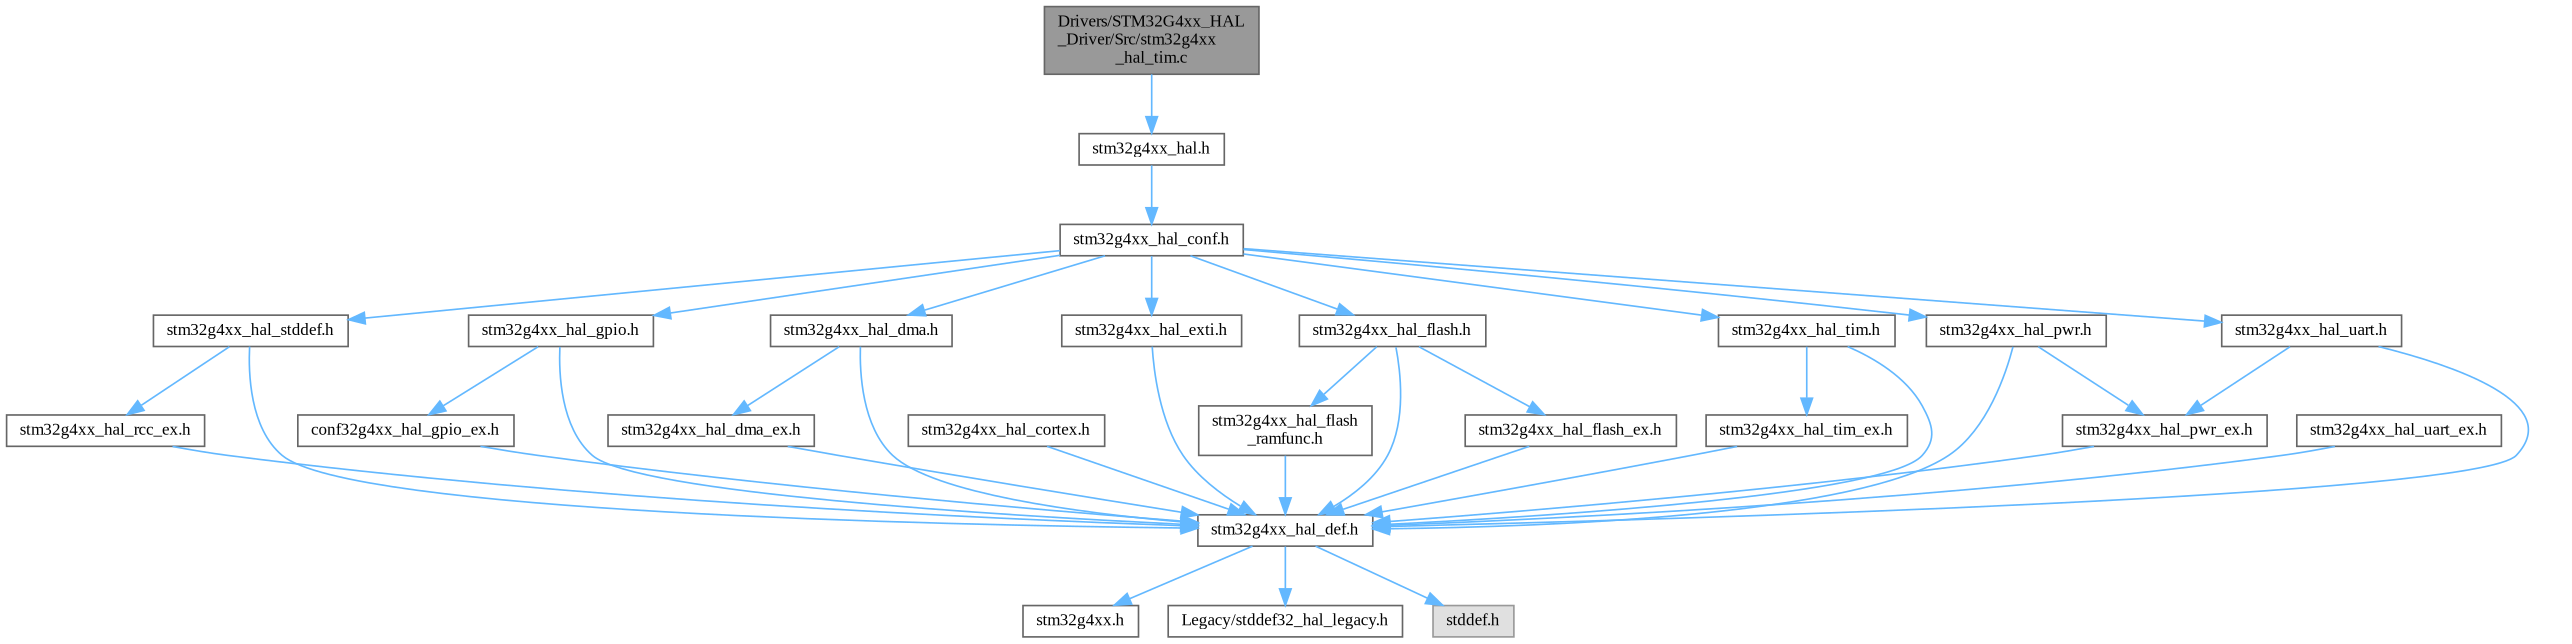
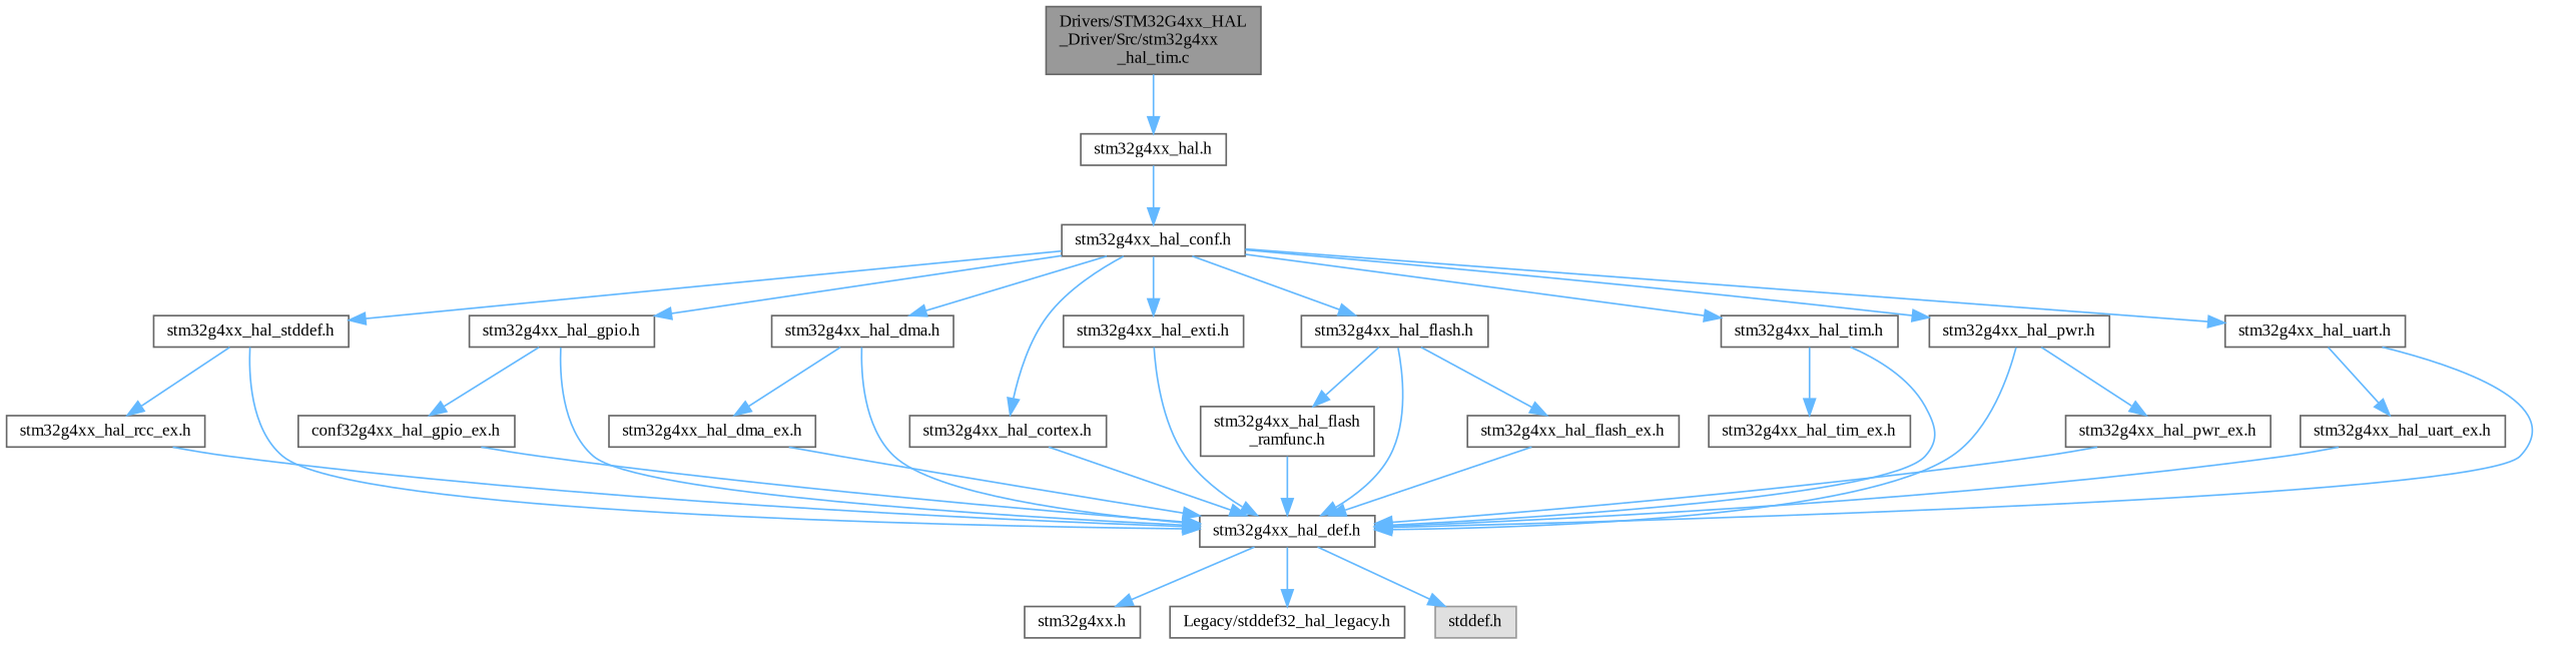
  digraph {
    fontname="Liberation Serif"
    node [color=grey40 fillcolor=white fontname="Liberation Serif" fontsize=10 shape=box style=filled]
    edge [color=steelblue1 fontname="Liberation Serif" fontsize=10 labelfontname=Helvetica labelfontsize=10 style=solid]
    n1 [color=gray40 fillcolor=grey60 fontcolor=black height=0.2 label="Drivers/STM32G4xx_HAL\l_Driver/Src/stm32g4xx\l_hal_tim.c" width=0.4]
    n2 [height=0.2 label="stm32g4xx_hal.h" width=0.4]
    n3 [height=0.2 label="stm32g4xx_hal_conf.h" width=0.4]
    n4 [height=0.2 label="stm32g4xx_hal_stddef.h" width=0.4]
    n5 [height=0.2 label="stm32g4xx_hal_gpio.h" width=0.4]
    n6 [height=0.2 label="stm32g4xx_hal_dma.h" width=0.4]
    n7 [height=0.2 label="stm32g4xx_hal_cortex.h" width=0.4]
    n8 [height=0.2 label="stm32g4xx_hal_exti.h" width=0.4]
    n9 [height=0.2 label="stm32g4xx_hal_flash.h" width=0.4]
    n10 [height=0.2 label="stm32g4xx_hal_pwr.h" width=0.4]
    n11 [height=0.2 label="stm32g4xx_hal_tim.h" width=0.4]
    n12 [height=0.2 label="stm32g4xx_hal_uart.h" width=0.4]
    n13 [height=0.2 label="stm32g4xx_hal_def.h" width=0.4]
    n14 [height=0.2 label="stm32g4xx_hal_rcc_ex.h" width=0.4]
    n15 [height=0.2 label="conf32g4xx_hal_gpio_ex.h" width=0.4]
    n16 [height=0.2 label="stm32g4xx_hal_dma_ex.h" width=0.4]
    n17 [height=0.2 label="stm32g4xx_hal_flash_ex.h" width=0.4]
    n18 [height=0.2 label="stm32g4xx_hal_flash\l_ramfunc.h" width=0.4]
    n19 [height=0.2 label="stm32g4xx_hal_pwr_ex.h" width=0.4]
    n20 [height=0.2 label="stm32g4xx_hal_tim_ex.h" width=0.4]
    n21 [height=0.2 label="stm32g4xx_hal_uart_ex.h" width=0.4]
    n22 [height=0.2 label="stm32g4xx.h" width=0.4]
    n23 [height=0.2 label="Legacy/stddef32_hal_legacy.h" width=0.4]
    n24 [color=grey60 fillcolor="#E0E0E0" height=0.2 label="stddef.h" width=0.4]
    n1 -> n2
    n2 -> n3
    n3 -> n4
    n3 -> n5
    n3 -> n6
+   n3 -> n7
    n3 -> n8
    n3 -> n9
    n3 -> n10
    n3 -> n11
    n3 -> n12
    n4 -> n13
    n4 -> n14
    n5 -> n13
    n5 -> n15
    n6 -> n13
    n6 -> n16
    n7 -> n13
    n8 -> n13
    n9 -> n13
    n9 -> n17
    n9 -> n18
    n10 -> n13
    n10 -> n19
    n11 -> n13
    n11 -> n20
    n12 -> n13
-   n12 -> n19
+   n12 -> n21
    n13 -> n22
    n13 -> n23
    n13 -> n24
    n14 -> n13
    n15 -> n13
    n16 -> n13
    n17 -> n13
    n18 -> n13
    n19 -> n13
-   n20 -> n13
    n21 -> n13
  }
